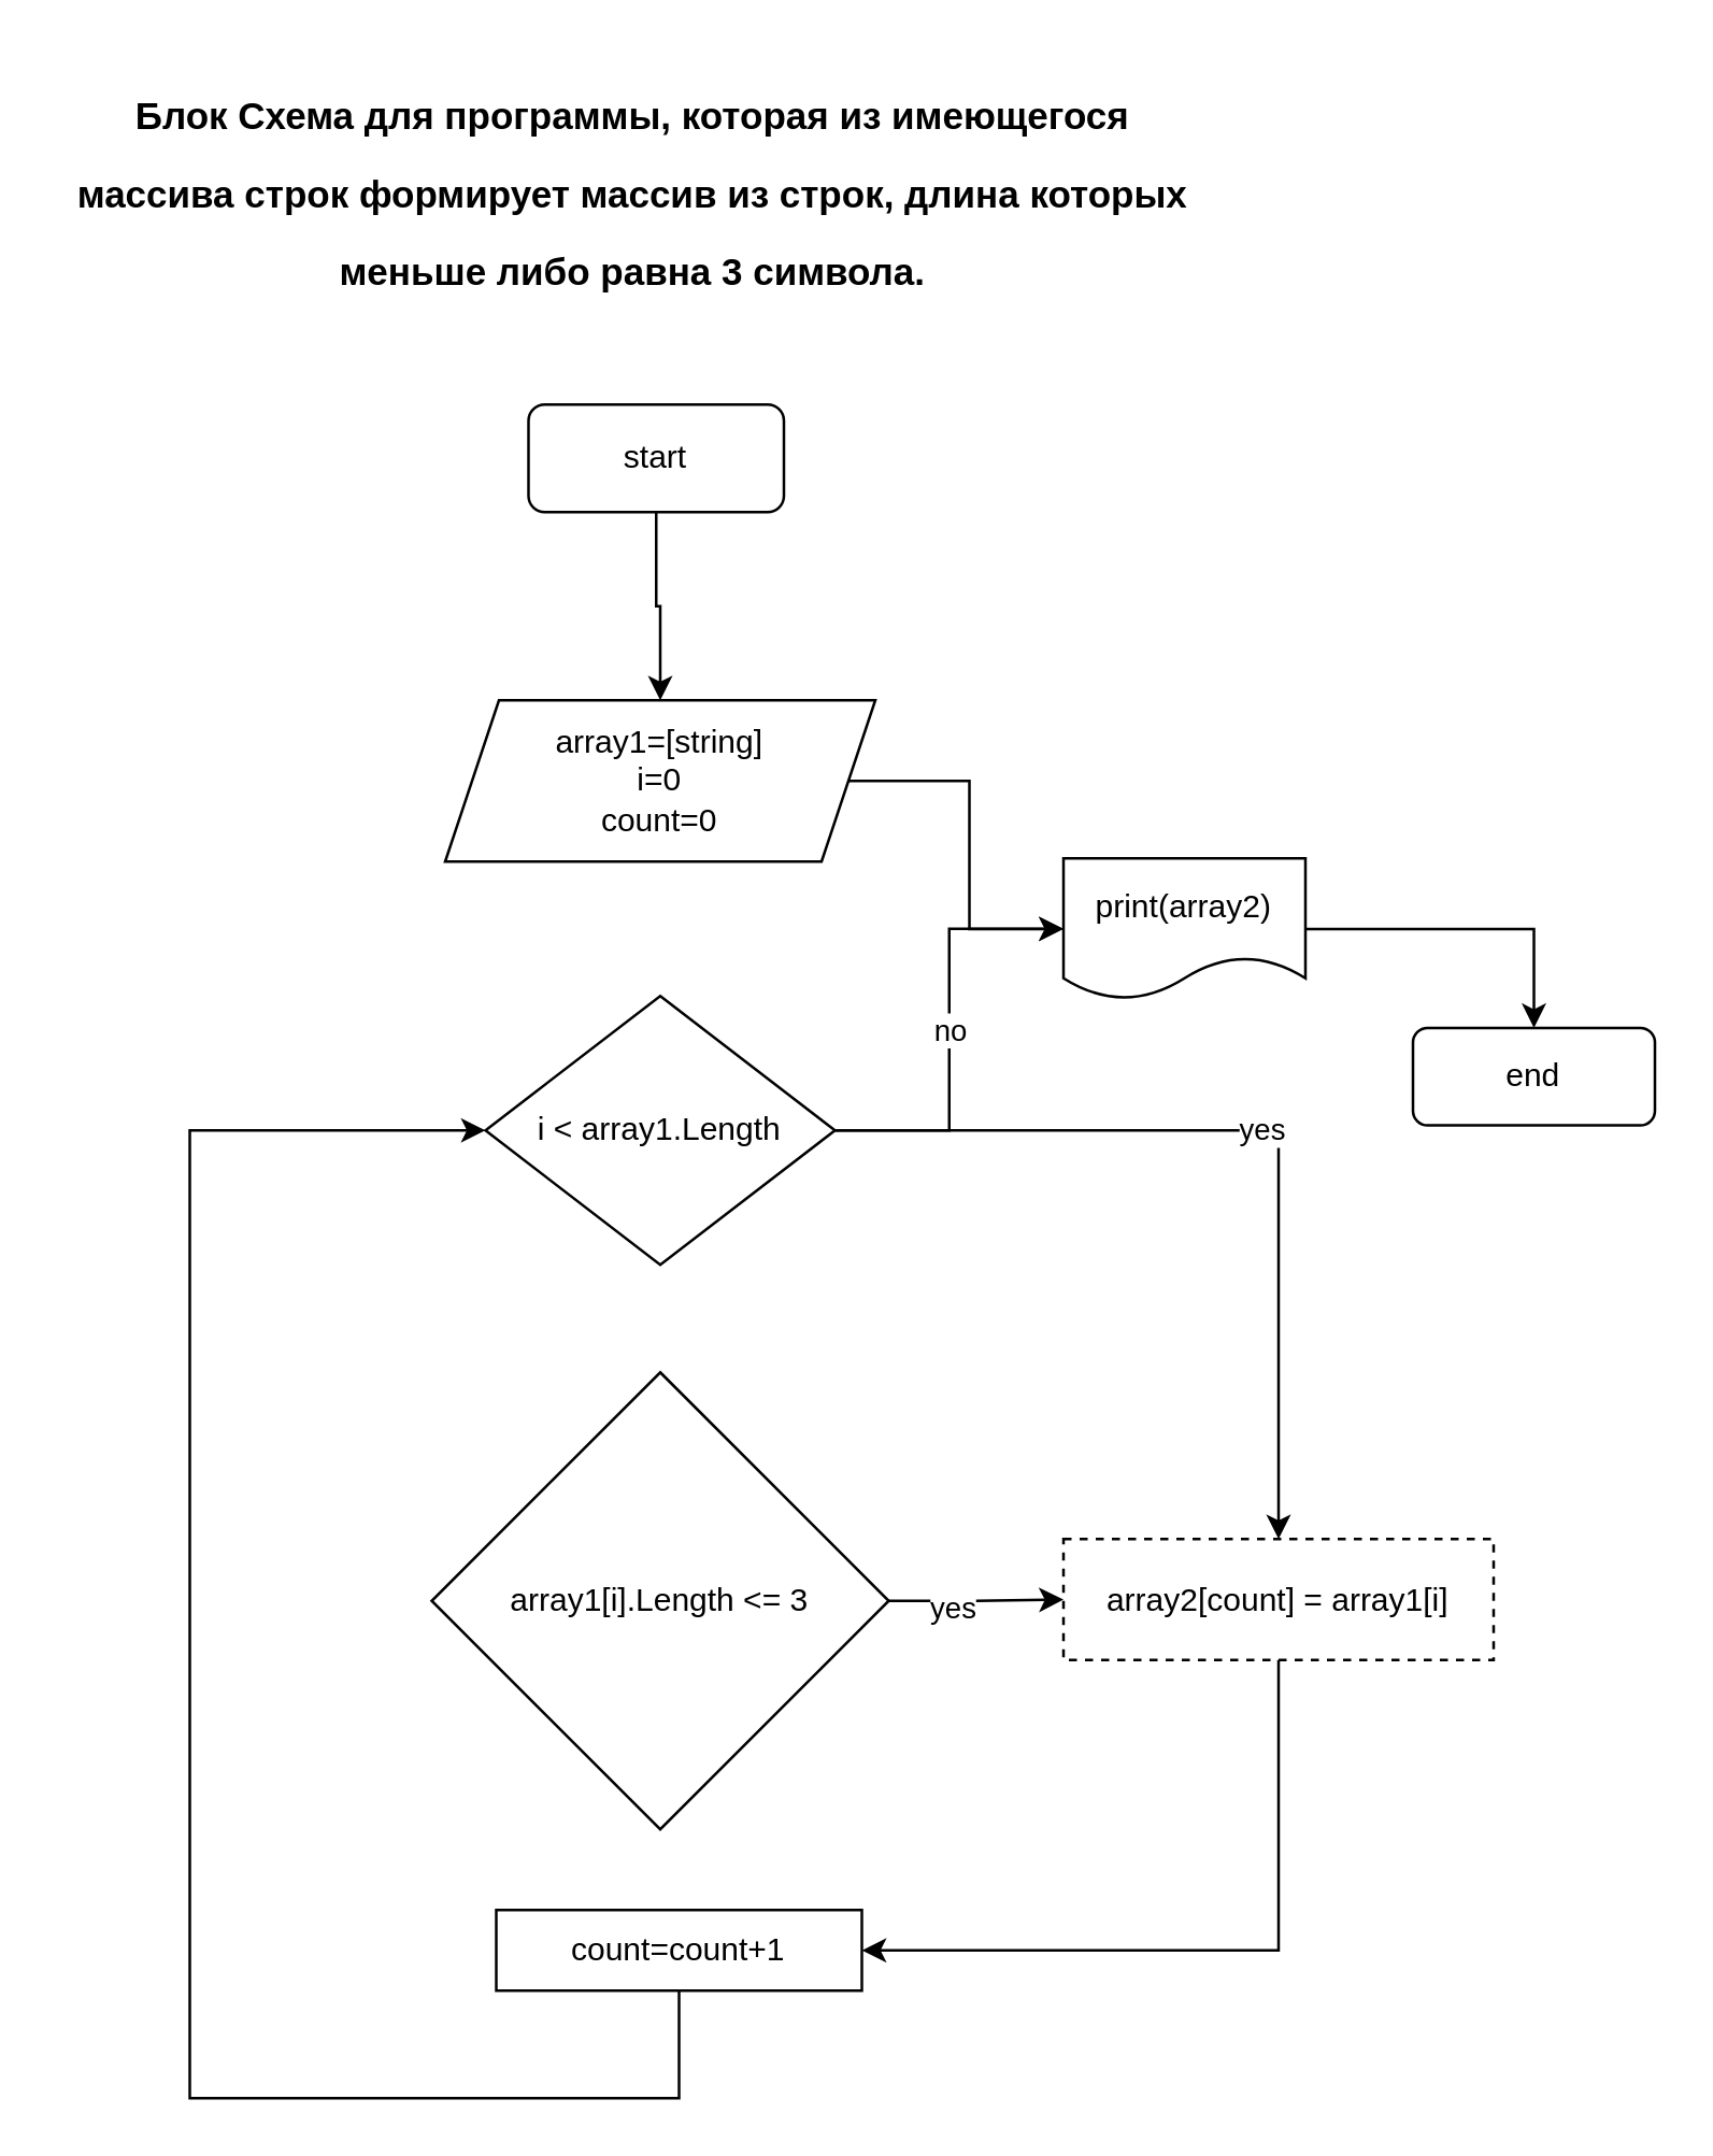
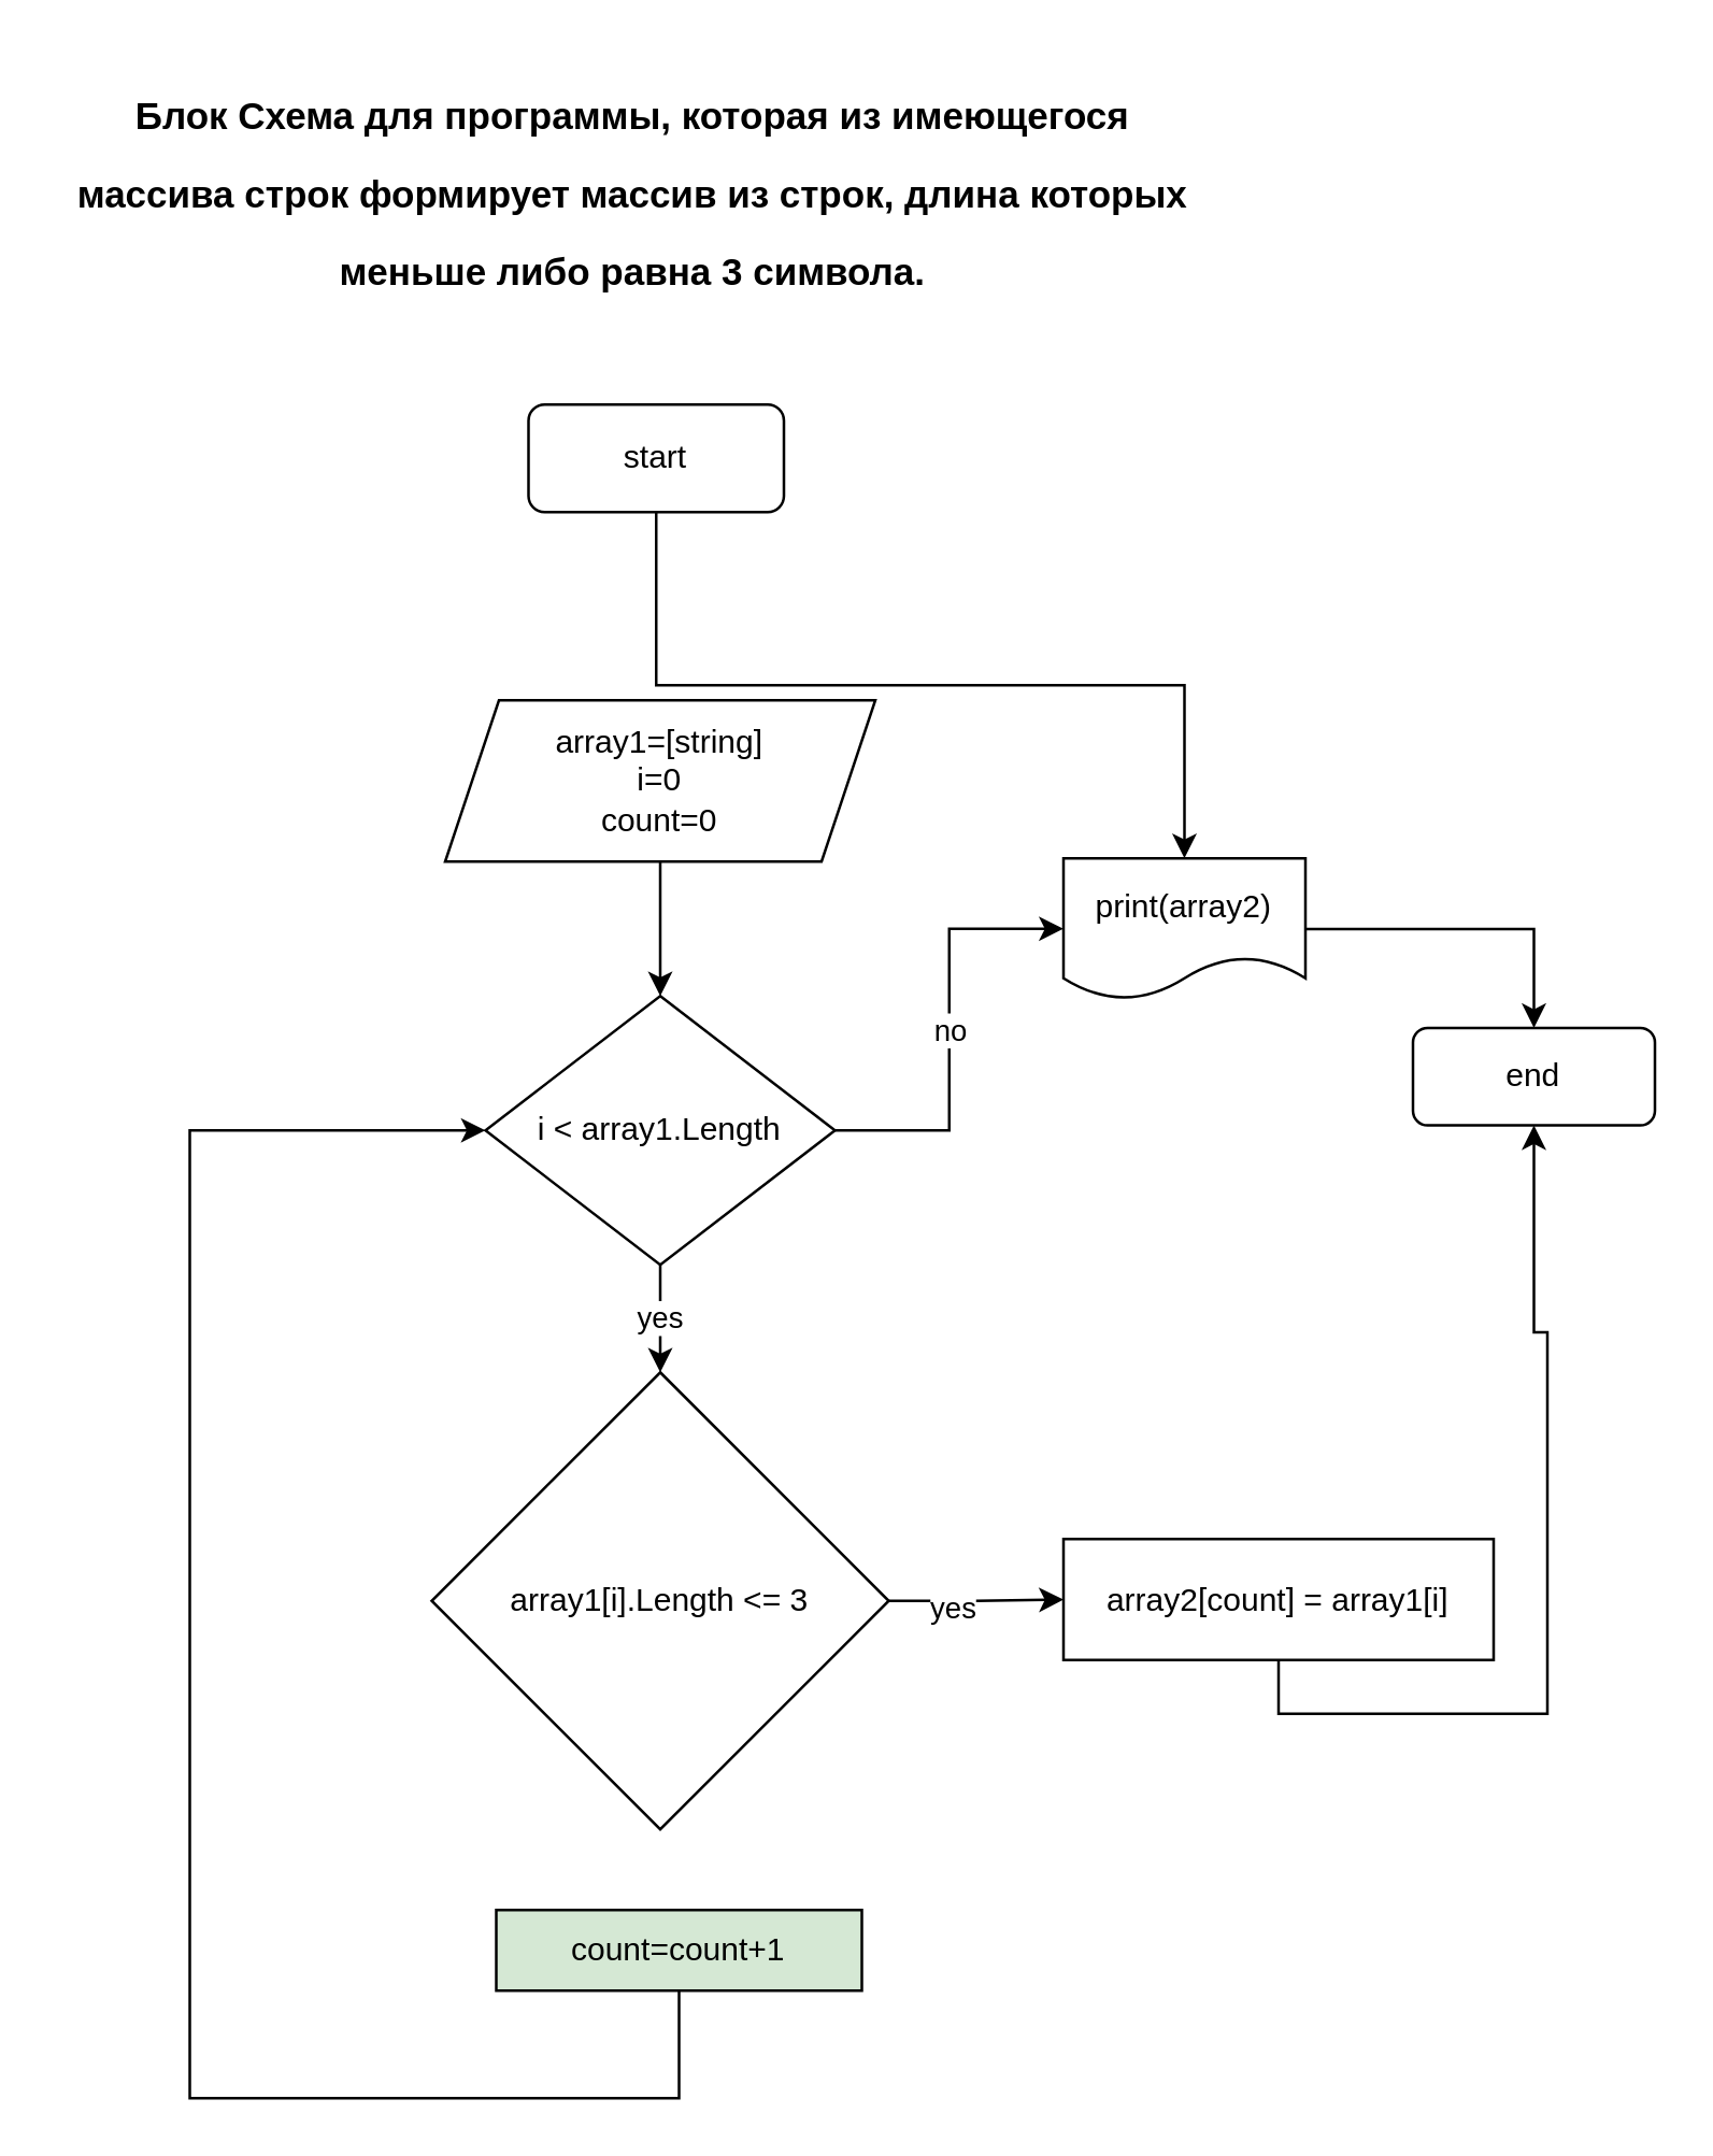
  <mxCell id="0" />
  <mxCell id="1" parent="0" />
- <mxCell id="2" style="edgeStyle=orthogonalEdgeStyle;rounded=0;orthogonalLoop=1;jettySize=auto;html=1;exitX=0.5;exitY=1;exitDx=0;exitDy=0;entryX=0.5;entryY=0;entryDx=0;entryDy=0;" parent="1" source="3" target="5" edge="1"><mxGeometry relative="1" as="geometry" /></mxCell>
+ <mxCell id="2" style="edgeStyle=orthogonalEdgeStyle;rounded=0;orthogonalLoop=1;jettySize=auto;html=1;exitX=0.5;exitY=1;exitDx=0;exitDy=0;" parent="1" source="3" target="11" edge="1"><mxGeometry relative="1" as="geometry" /></mxCell>
  <mxCell id="3" value="start" style="rounded=1;whiteSpace=wrap;html=1;" parent="1" vertex="1"><mxGeometry x="196" y="150" width="95" height="40" as="geometry" /></mxCell>
- <mxCell id="4" value="" style="edgeStyle=orthogonalEdgeStyle;rounded=0;orthogonalLoop=1;jettySize=auto;html=1;" parent="1" source="5" target="11" edge="1"><mxGeometry relative="1" as="geometry"><mxPoint x="220" y="380" as="targetPoint" /></mxGeometry></mxCell>
+ <mxCell id="4" value="" style="edgeStyle=orthogonalEdgeStyle;rounded=0;orthogonalLoop=1;jettySize=auto;html=1;entryX=0.5;entryY=0;entryDx=0;entryDy=0;" parent="1" source="5" target="9" edge="1"><mxGeometry relative="1" as="geometry"><mxPoint x="220" y="380" as="targetPoint" /></mxGeometry></mxCell>
  <mxCell id="5" value="array1=[string]&lt;br&gt;i=0&lt;br&gt;count=0&lt;br&gt;" style="shape=parallelogram;perimeter=parallelogramPerimeter;whiteSpace=wrap;html=1;fixedSize=1;" parent="1" vertex="1"><mxGeometry x="165" y="260" width="160" height="60" as="geometry" /></mxCell>
  <mxCell id="6" value="&lt;h1&gt;&lt;font style=&quot;font-size: 14px;&quot;&gt;Блок Схема для программы, которая из имеющегося массива строк формирует массив из строк, длина которых меньше либо равна 3 символа.&lt;/font&gt;&lt;/h1&gt;" style="text;html=1;strokeColor=none;fillColor=none;spacing=5;spacingTop=-20;whiteSpace=wrap;overflow=hidden;rounded=0;align=center;" parent="1" vertex="1"><mxGeometry x="20" y="20" width="430" height="100" as="geometry" /></mxCell>
  <mxCell id="7" value="no" style="edgeStyle=orthogonalEdgeStyle;rounded=0;orthogonalLoop=1;jettySize=auto;html=1;entryX=0;entryY=0.5;entryDx=0;entryDy=0;" parent="1" source="9" target="11" edge="1"><mxGeometry relative="1" as="geometry" /></mxCell>
- <mxCell id="8" value="yes" style="edgeStyle=orthogonalEdgeStyle;rounded=0;orthogonalLoop=1;jettySize=auto;html=1;" parent="1" source="9" target="15" edge="1"><mxGeometry relative="1" as="geometry" /></mxCell>
+ <mxCell id="8" value="yes" style="edgeStyle=orthogonalEdgeStyle;rounded=0;orthogonalLoop=1;jettySize=auto;html=1;" parent="1" source="9" target="18" edge="1"><mxGeometry relative="1" as="geometry" /></mxCell>
  <mxCell id="9" value="i &amp;lt; array1.Length" style="rhombus;whiteSpace=wrap;html=1;" parent="1" vertex="1"><mxGeometry x="180" y="370" width="130" height="100" as="geometry" /></mxCell>
  <mxCell id="10" value="" style="edgeStyle=orthogonalEdgeStyle;rounded=0;orthogonalLoop=1;jettySize=auto;html=1;" parent="1" source="11" target="14" edge="1"><mxGeometry relative="1" as="geometry" /></mxCell>
  <mxCell id="11" value="print(array2)" style="shape=document;whiteSpace=wrap;html=1;boundedLbl=1;" parent="1" vertex="1"><mxGeometry x="395" y="318.75" width="90" height="52.5" as="geometry" /></mxCell>
  <mxCell id="12" style="edgeStyle=orthogonalEdgeStyle;rounded=0;orthogonalLoop=1;jettySize=auto;html=1;entryX=0;entryY=0.5;entryDx=0;entryDy=0;exitX=0.5;exitY=1;exitDx=0;exitDy=0;" parent="1" source="13" target="9" edge="1"><mxGeometry relative="1" as="geometry"><mxPoint x="0" y="560" as="targetPoint" /><Array as="points"><mxPoint x="252" y="780" /><mxPoint x="70" y="780" /><mxPoint x="70" y="420" /></Array></mxGeometry></mxCell>
- <mxCell id="13" value="count=count+1" style="rounded=0;whiteSpace=wrap;html=1;" parent="1" vertex="1"><mxGeometry x="184" y="710" width="136" height="30" as="geometry" /></mxCell>
+ <mxCell id="13" value="count=count+1" style="rounded=0;whiteSpace=wrap;html=1;fillColor=#d5e8d4;" parent="1" vertex="1"><mxGeometry x="184" y="710" width="136" height="30" as="geometry" /></mxCell>
  <mxCell id="14" value="end" style="rounded=1;whiteSpace=wrap;html=1;" parent="1" vertex="1"><mxGeometry x="525" y="381.88" width="90" height="36.25" as="geometry" /></mxCell>
- <mxCell id="15" value="array2[count] = array1[i]" style="rounded=0;whiteSpace=wrap;html=1;dashed=1;" parent="1" vertex="1"><mxGeometry x="395" y="572" width="160" height="45" as="geometry" /></mxCell>
+ <mxCell id="15" value="array2[count] = array1[i]" style="rounded=0;whiteSpace=wrap;html=1;" parent="1" vertex="1"><mxGeometry x="395" y="572" width="160" height="45" as="geometry" /></mxCell>
  <mxCell id="16" style="edgeStyle=orthogonalEdgeStyle;rounded=0;orthogonalLoop=1;jettySize=auto;html=1;" parent="1" source="18" target="15" edge="1"><mxGeometry relative="1" as="geometry" /></mxCell>
  <mxCell id="17" value="yes" style="edgeLabel;html=1;align=center;verticalAlign=middle;resizable=0;points=[];" parent="16" vertex="1" connectable="0"><mxGeometry x="-0.283" y="-2" relative="1" as="geometry"><mxPoint as="offset" /></mxGeometry></mxCell>
  <mxCell id="18" value="array1[i].Length &amp;lt;= 3" style="rhombus;whiteSpace=wrap;html=1;" parent="1" vertex="1"><mxGeometry x="160" y="510" width="170" height="170" as="geometry" /></mxCell>
- <mxCell id="19" style="edgeStyle=orthogonalEdgeStyle;rounded=0;orthogonalLoop=1;jettySize=auto;html=1;exitX=0.5;exitY=1;exitDx=0;exitDy=0;entryX=1;entryY=0.5;entryDx=0;entryDy=0;" parent="1" source="15" target="13" edge="1"><mxGeometry relative="1" as="geometry"><mxPoint x="570" y="740" as="sourcePoint" /></mxGeometry></mxCell>
+ <mxCell id="19" style="edgeStyle=orthogonalEdgeStyle;rounded=0;orthogonalLoop=1;jettySize=auto;html=1;exitX=0.5;exitY=1;exitDx=0;exitDy=0;" parent="1" source="15" target="14" edge="1"><mxGeometry relative="1" as="geometry"><mxPoint x="570" y="740" as="sourcePoint" /></mxGeometry></mxCell>
